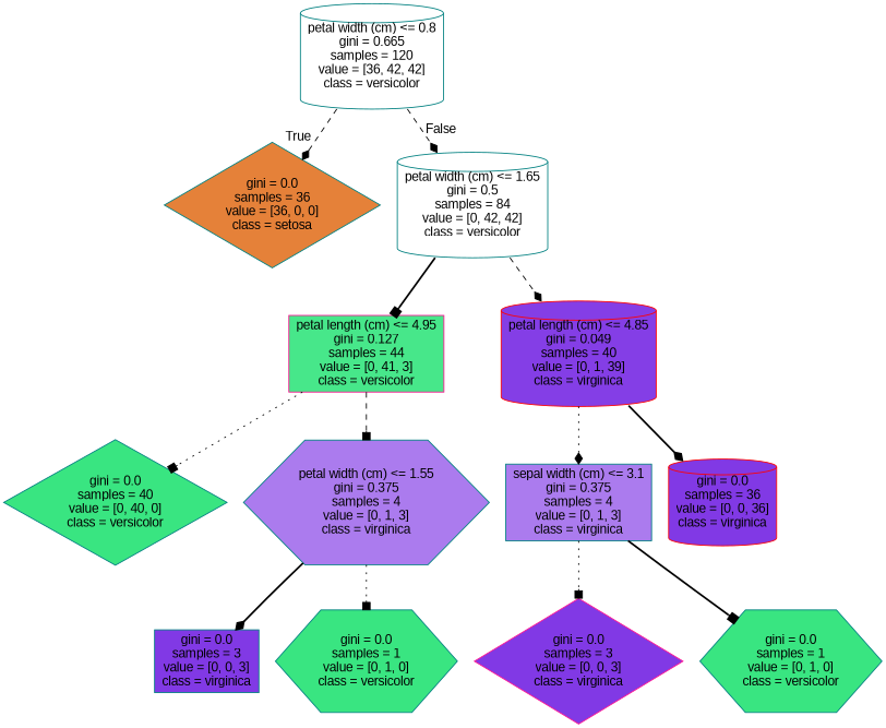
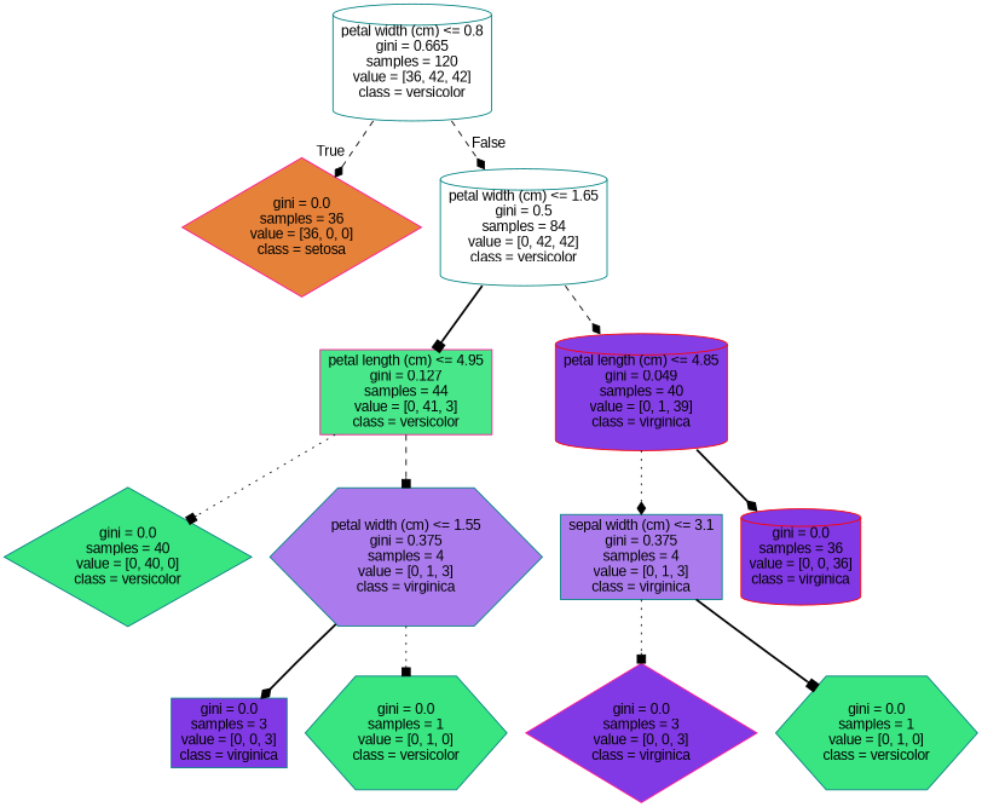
  digraph {
    fontname="Liberation Sans"
    node [color=teal fillcolor="#39e581" shape=cylinder style=filled fontname="Liberation Sans"]
    edge [style=dashed arrowhead=diamond fontname="Liberation Sans"]
    n1 [fillcolor="#ffffff" label="petal width (cm) <= 0.8\ngini = 0.665\nsamples = 120\nvalue = [36, 42, 42]\nclass = versicolor"]
-   n2 [fillcolor="#e58139" label="gini = 0.0\nsamples = 36\nvalue = [36, 0, 0]\nclass = setosa" shape=diamond]
+   n2 [color=deeppink fillcolor="#e58139" label="gini = 0.0\nsamples = 36\nvalue = [36, 0, 0]\nclass = setosa" shape=diamond]
    n3 [fillcolor="#ffffff" label="petal width (cm) <= 1.65\ngini = 0.5\nsamples = 84\nvalue = [0, 42, 42]\nclass = versicolor"]
    n4 [color=deeppink fillcolor="#47e78a" label="petal length (cm) <= 4.95\ngini = 0.127\nsamples = 44\nvalue = [0, 41, 3]\nclass = versicolor" shape=box]
    n5 [color=red fillcolor="#843ee6" label="petal length (cm) <= 4.85\ngini = 0.049\nsamples = 40\nvalue = [0, 1, 39]\nclass = virginica"]
    n6 [label="gini = 0.0\nsamples = 40\nvalue = [0, 40, 0]\nclass = versicolor" shape=diamond]
    n7 [fillcolor="#ab7bee" label="petal width (cm) <= 1.55\ngini = 0.375\nsamples = 4\nvalue = [0, 1, 3]\nclass = virginica" shape=hexagon]
    n8 [fillcolor="#8139e5" label="gini = 0.0\nsamples = 3\nvalue = [0, 0, 3]\nclass = virginica" shape=box]
    n9 [label="gini = 0.0\nsamples = 1\nvalue = [0, 1, 0]\nclass = versicolor" shape=hexagon]
    n10 [fillcolor="#ab7bee" label="sepal width (cm) <= 3.1\ngini = 0.375\nsamples = 4\nvalue = [0, 1, 3]\nclass = virginica" shape=box]
    n11 [color=red fillcolor="#8139e5" label="gini = 0.0\nsamples = 36\nvalue = [0, 0, 36]\nclass = virginica"]
    n12 [color=deeppink fillcolor="#8139e5" label="gini = 0.0\nsamples = 3\nvalue = [0, 0, 3]\nclass = virginica" shape=diamond]
    n13 [label="gini = 0.0\nsamples = 1\nvalue = [0, 1, 0]\nclass = versicolor" shape=hexagon]
    n1 -> n2 [headlabel=True labelangle=45 labeldistance=2.5]
    n1 -> n3 [headlabel=False labelangle=-45 labeldistance=2.5]
    n3 -> n4 [style=bold arrowhead=box]
    n3 -> n5
    n4 -> n6 [style=dotted arrowhead=box]
    n4 -> n7 [arrowhead=box]
    n5 -> n10 [style=dotted]
    n5 -> n11 [style=bold]
    n7 -> n8 [style=bold]
    n7 -> n9 [style=dotted arrowhead=box]
    n10 -> n12 [style=dotted arrowhead=box]
    n10 -> n13 [style=bold arrowhead=box]
  }
